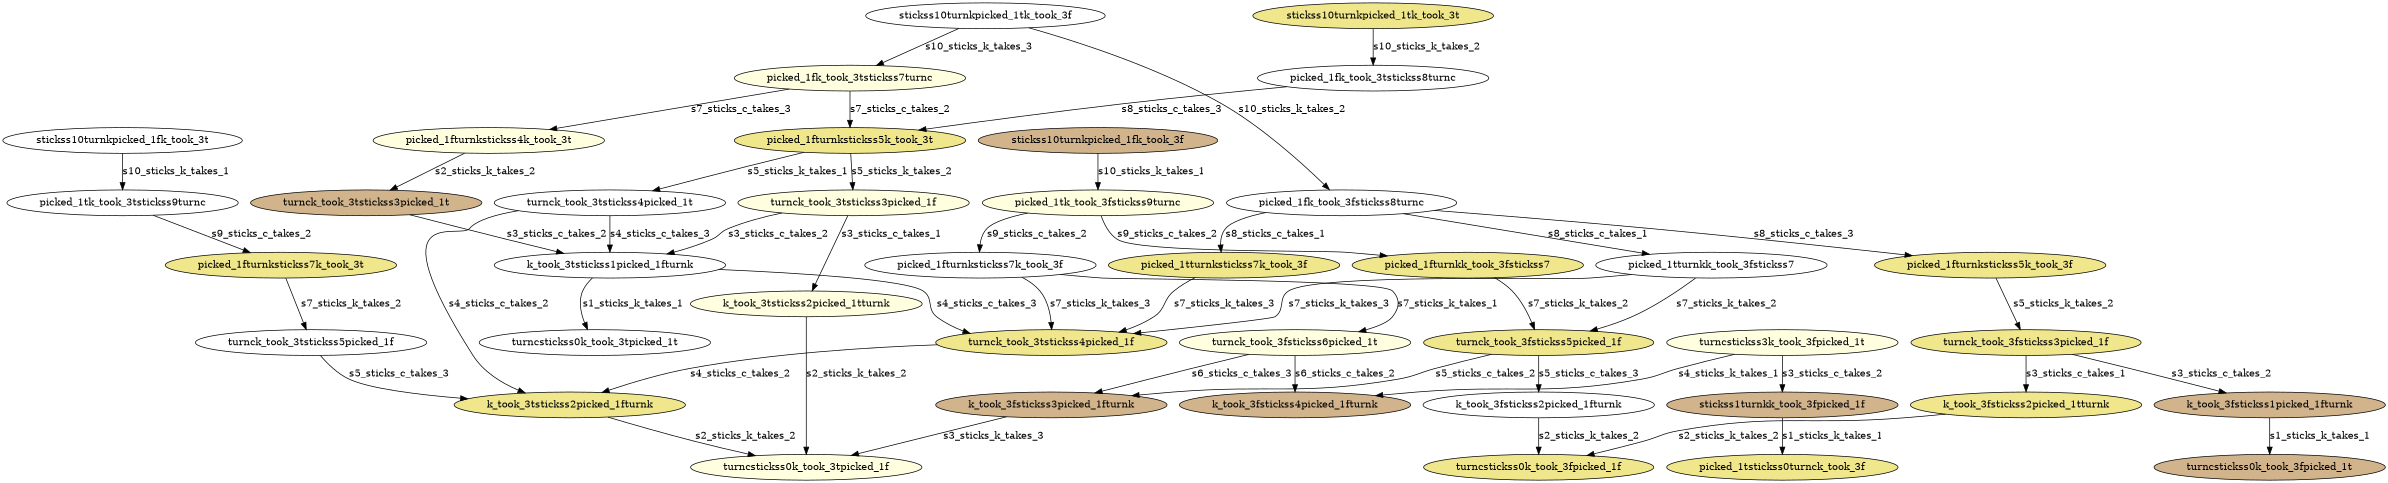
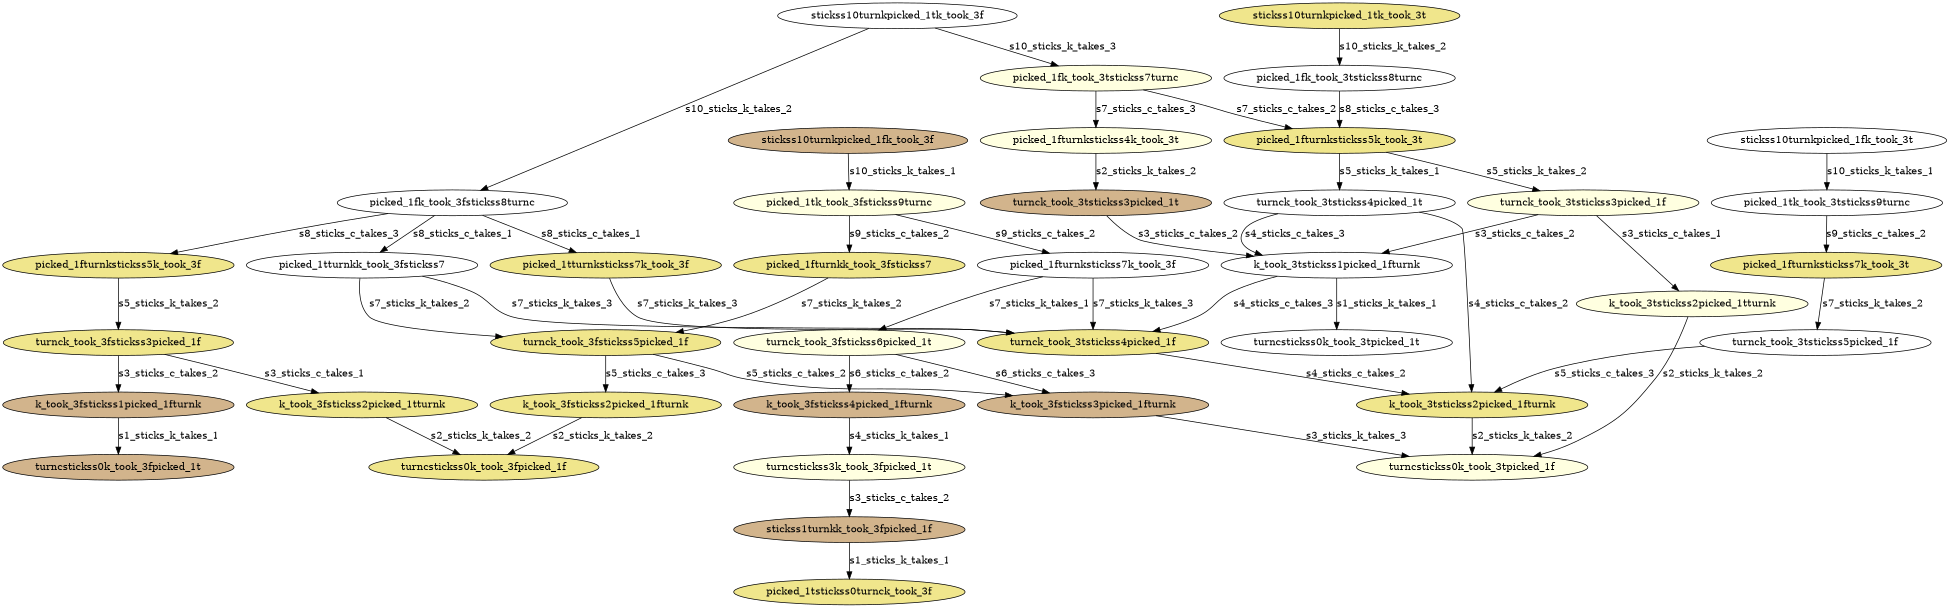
  digraph {
    node [fillcolor=khaki style=filled]
    n1 [fillcolor=tan label=k_took_3fstickss1picked_1fturnk]
    n2 [fillcolor=tan label=turncstickss0k_took_3fpicked_1t]
-   n3 [fillcolor=white label=k_took_3fstickss2picked_1fturnk]
+   n3 [label=k_took_3fstickss2picked_1fturnk]
    n4 [label=turncstickss0k_took_3fpicked_1f]
    n5 [label=k_took_3fstickss2picked_1tturnk]
    n6 [fillcolor=tan label=k_took_3fstickss3picked_1fturnk]
    n7 [fillcolor=lightyellow label=turncstickss0k_took_3tpicked_1f]
    n8 [fillcolor=tan label=k_took_3fstickss4picked_1fturnk]
    n9 [fillcolor=lightyellow label=turncstickss3k_took_3fpicked_1t]
    n10 [fillcolor=tan label=stickss1turnkk_took_3fpicked_1f]
    n11 [fillcolor=white label=k_took_3tstickss1picked_1fturnk]
    n12 [fillcolor=white label=turncstickss0k_took_3tpicked_1t]
    n13 [label=turnck_took_3tstickss4picked_1f]
    n14 [label=k_took_3tstickss2picked_1fturnk]
    n15 [fillcolor=lightyellow label=k_took_3tstickss2picked_1tturnk]
    n16 [fillcolor=white label=picked_1fk_took_3fstickss8turnc]
    n17 [label=picked_1fturnkstickss5k_took_3f]
    n18 [fillcolor=white label=picked_1tturnkk_took_3fstickss7]
    n19 [label=picked_1tturnkstickss7k_took_3f]
    n20 [label=turnck_took_3fstickss3picked_1f]
    n21 [label=turnck_took_3fstickss5picked_1f]
    n22 [fillcolor=lightyellow label=picked_1fk_took_3tstickss7turnc]
    n23 [fillcolor=lightyellow label=picked_1fturnkstickss4k_took_3t]
    n24 [label=picked_1fturnkstickss5k_took_3t]
    n25 [fillcolor=tan label=turnck_took_3tstickss3picked_1t]
    n26 [fillcolor=lightyellow label=turnck_took_3tstickss3picked_1f]
    n27 [fillcolor=white label=turnck_took_3tstickss4picked_1t]
    n28 [fillcolor=white label=picked_1fk_took_3tstickss8turnc]
    n29 [label=picked_1fturnkk_took_3fstickss7]
    n30 [fillcolor=white label=picked_1fturnkstickss7k_took_3f]
    n31 [fillcolor=lightyellow label=turnck_took_3fstickss6picked_1t]
    n32 [label=picked_1fturnkstickss7k_took_3t]
    n33 [fillcolor=white label=turnck_took_3tstickss5picked_1f]
    n34 [fillcolor=lightyellow label=picked_1tk_took_3fstickss9turnc]
    n35 [fillcolor=white label=picked_1tk_took_3tstickss9turnc]
    n36 [label=picked_1tstickss0turnck_took_3f]
    n37 [fillcolor=tan label=stickss10turnkpicked_1fk_took_3f]
    n38 [fillcolor=white label=stickss10turnkpicked_1fk_took_3t]
    n39 [fillcolor=white label=stickss10turnkpicked_1tk_took_3f]
    n40 [label=stickss10turnkpicked_1tk_took_3t]
    n1 -> n2 [label=s1_sticks_k_takes_1]
    n3 -> n4 [label=s2_sticks_k_takes_2]
    n5 -> n4 [label=s2_sticks_k_takes_2]
    n6 -> n7 [label=s3_sticks_k_takes_3]
-   n9 -> n8 [label=s4_sticks_k_takes_1]
+   n8 -> n9 [label=s4_sticks_k_takes_1]
    n9 -> n10 [label=s3_sticks_c_takes_2]
    n10 -> n36 [label=s1_sticks_k_takes_1]
    n11 -> n12 [label=s1_sticks_k_takes_1]
    n11 -> n13 [label=s4_sticks_c_takes_3]
    n13 -> n14 [label=s4_sticks_c_takes_2]
    n14 -> n7 [label=s2_sticks_k_takes_2]
    n15 -> n7 [label=s2_sticks_k_takes_2]
    n16 -> n17 [label=s8_sticks_c_takes_3]
    n16 -> n18 [label=s8_sticks_c_takes_1]
    n16 -> n19 [label=s8_sticks_c_takes_1]
    n17 -> n20 [label=s5_sticks_k_takes_2]
    n18 -> n13 [label=s7_sticks_k_takes_3]
    n18 -> n21 [label=s7_sticks_k_takes_2]
    n19 -> n13 [label=s7_sticks_k_takes_3]
    n20 -> n1 [label=s3_sticks_c_takes_2]
    n20 -> n5 [label=s3_sticks_c_takes_1]
    n21 -> n3 [label=s5_sticks_c_takes_3]
    n21 -> n6 [label=s5_sticks_c_takes_2]
    n22 -> n23 [label=s7_sticks_c_takes_3]
    n22 -> n24 [label=s7_sticks_c_takes_2]
    n23 -> n25 [label=s2_sticks_k_takes_2]
    n24 -> n26 [label=s5_sticks_k_takes_2]
    n24 -> n27 [label=s5_sticks_k_takes_1]
    n25 -> n11 [label=s3_sticks_c_takes_2]
    n26 -> n11 [label=s3_sticks_c_takes_2]
    n26 -> n15 [label=s3_sticks_c_takes_1]
    n27 -> n11 [label=s4_sticks_c_takes_3]
    n27 -> n14 [label=s4_sticks_c_takes_2]
    n28 -> n24 [label=s8_sticks_c_takes_3]
    n29 -> n21 [label=s7_sticks_k_takes_2]
    n30 -> n13 [label=s7_sticks_k_takes_3]
    n30 -> n31 [label=s7_sticks_k_takes_1]
    n31 -> n6 [label=s6_sticks_c_takes_3]
    n31 -> n8 [label=s6_sticks_c_takes_2]
    n32 -> n33 [label=s7_sticks_k_takes_2]
    n33 -> n14 [label=s5_sticks_c_takes_3]
    n34 -> n29 [label=s9_sticks_c_takes_2]
    n34 -> n30 [label=s9_sticks_c_takes_2]
    n35 -> n32 [label=s9_sticks_c_takes_2]
    n37 -> n34 [label=s10_sticks_k_takes_1]
    n38 -> n35 [label=s10_sticks_k_takes_1]
    n39 -> n16 [label=s10_sticks_k_takes_2]
    n39 -> n22 [label=s10_sticks_k_takes_3]
    n40 -> n28 [label=s10_sticks_k_takes_2]
  }
